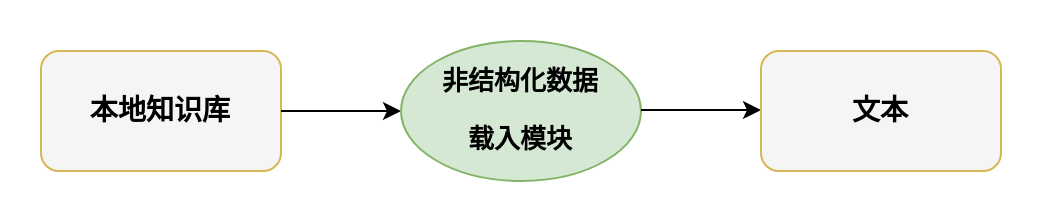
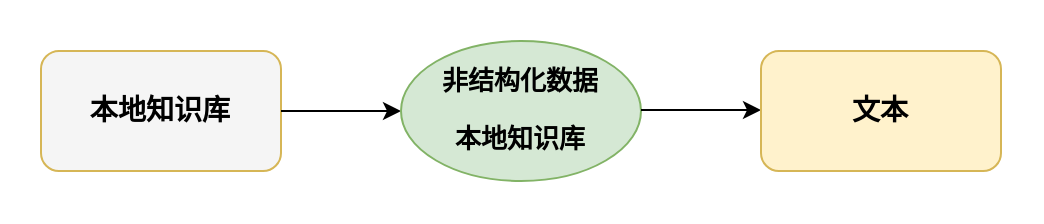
  <mxCell id="0" />
  <mxCell id="1" parent="0" />
  <mxCell id="2" value="&lt;h3&gt;本地知识库&lt;/h3&gt;" style="rounded=1;whiteSpace=wrap;html=1;fillColor=#f5f5f5;strokeColor=#d6b656;" vertex="1" parent="1"><mxGeometry x="20" y="25" width="120" height="60" as="geometry" /></mxCell>
  <mxCell id="3" value="" style="endArrow=classic;html=1;rounded=0;" edge="1" parent="1"><mxGeometry width="50" height="50" relative="1" as="geometry"><mxPoint x="140" y="55" as="sourcePoint" /><mxPoint x="200" y="55" as="targetPoint" /></mxGeometry></mxCell>
- <mxCell id="4" value="&lt;h3 style=&quot;font-size: 13px;&quot;&gt;&lt;font style=&quot;font-size: 13px;&quot;&gt;非结构化数据&lt;/font&gt;&lt;/h3&gt;&lt;h3 style=&quot;font-size: 13px;&quot;&gt;&lt;font style=&quot;font-size: 13px;&quot;&gt;载入模块&lt;/font&gt;&lt;/h3&gt;" style="ellipse;whiteSpace=wrap;html=1;fillColor=#d5e8d4;strokeColor=#82b366;" vertex="1" parent="1"><mxGeometry x="200" y="20" width="120" height="70" as="geometry" /></mxCell>
+ <mxCell id="4" value="&lt;h3 style=&quot;font-size: 13px;&quot;&gt;&lt;font style=&quot;font-size: 13px;&quot;&gt;非结构化数据&lt;/font&gt;&lt;/h3&gt;&lt;h3 style=&quot;font-size: 13px;&quot;&gt;&lt;font style=&quot;font-size: 13px;&quot;&gt;本地知识库&lt;/font&gt;&lt;/h3&gt;" style="ellipse;whiteSpace=wrap;html=1;fillColor=#d5e8d4;strokeColor=#82b366;" vertex="1" parent="1"><mxGeometry x="200" y="20" width="120" height="70" as="geometry" /></mxCell>
  <mxCell id="5" value="" style="endArrow=classic;html=1;rounded=0;" edge="1" parent="1"><mxGeometry width="50" height="50" relative="1" as="geometry"><mxPoint x="320" y="54.5" as="sourcePoint" /><mxPoint x="380" y="54.5" as="targetPoint" /></mxGeometry></mxCell>
- <mxCell id="6" value="&lt;h3&gt;文本&lt;/h3&gt;" style="rounded=1;whiteSpace=wrap;html=1;fillColor=#f5f5f5;strokeColor=#d6b656;" vertex="1" parent="1"><mxGeometry x="380" y="25" width="120" height="60" as="geometry" /></mxCell>
+ <mxCell id="6" value="&lt;h3&gt;文本&lt;/h3&gt;" style="rounded=1;whiteSpace=wrap;html=1;fillColor=#fff2cc;strokeColor=#d6b656;" vertex="1" parent="1"><mxGeometry x="380" y="25" width="120" height="60" as="geometry" /></mxCell>
